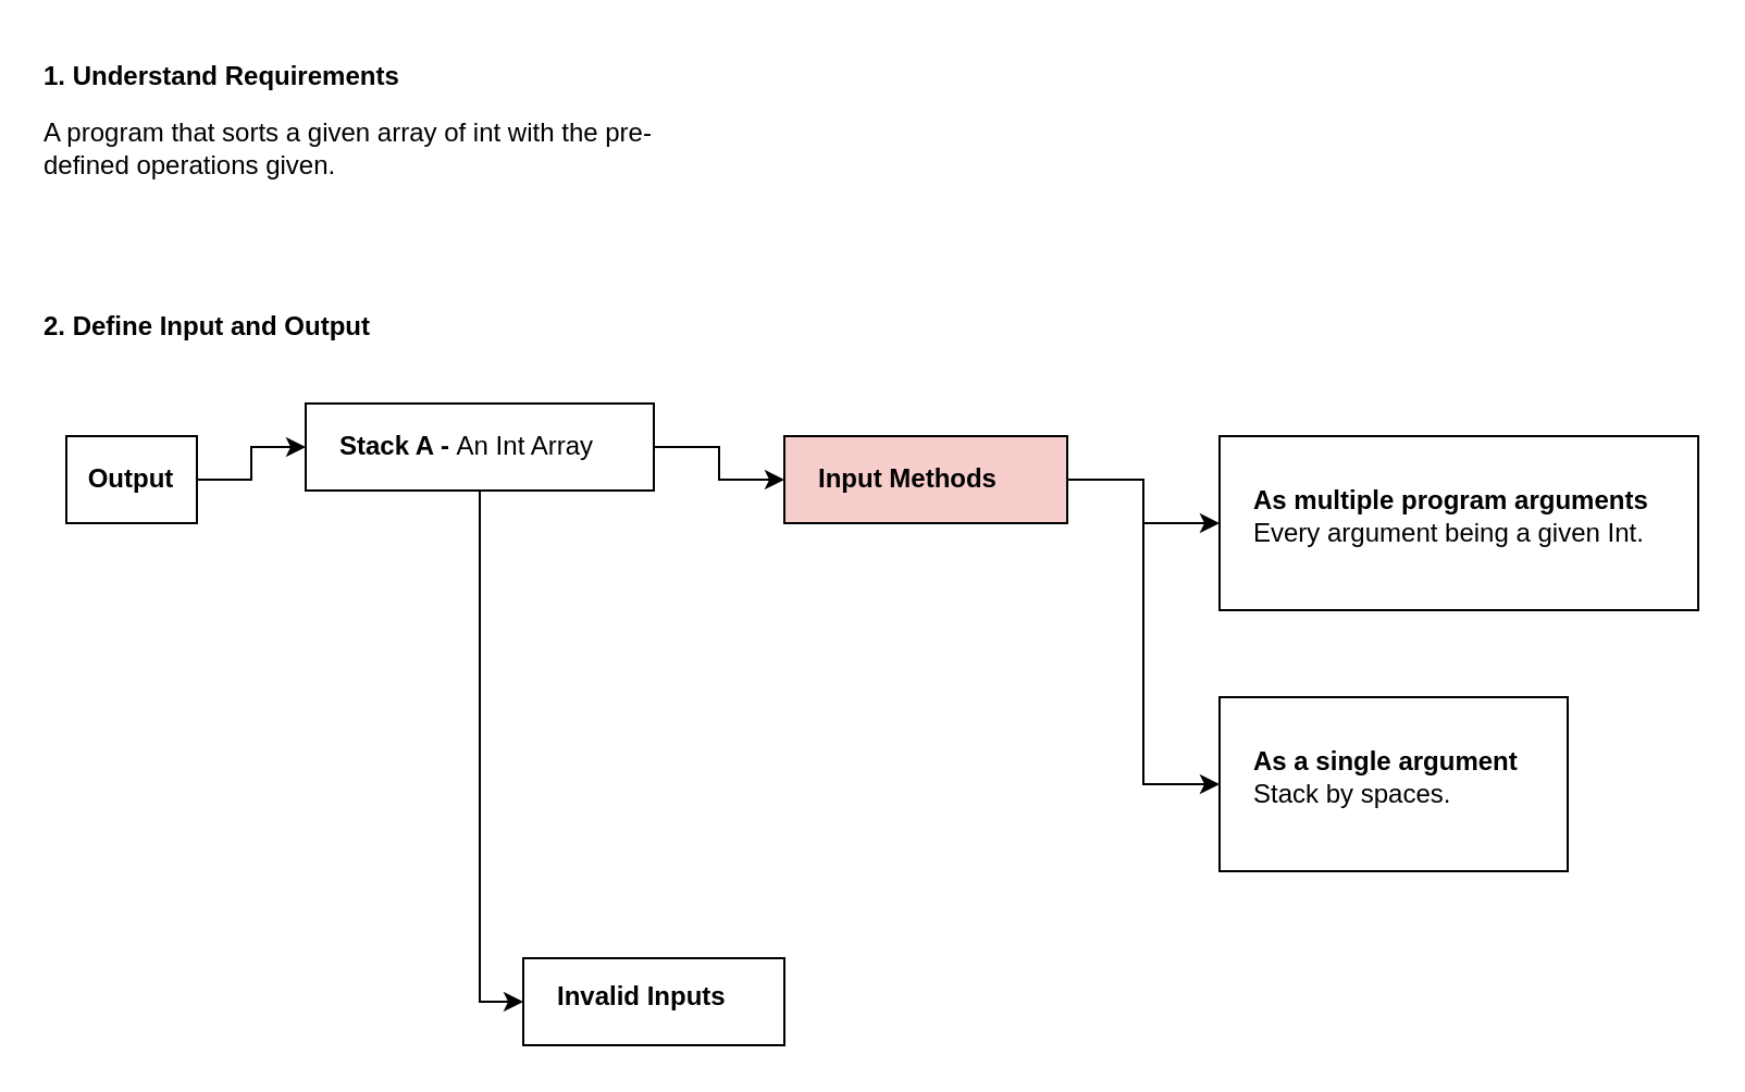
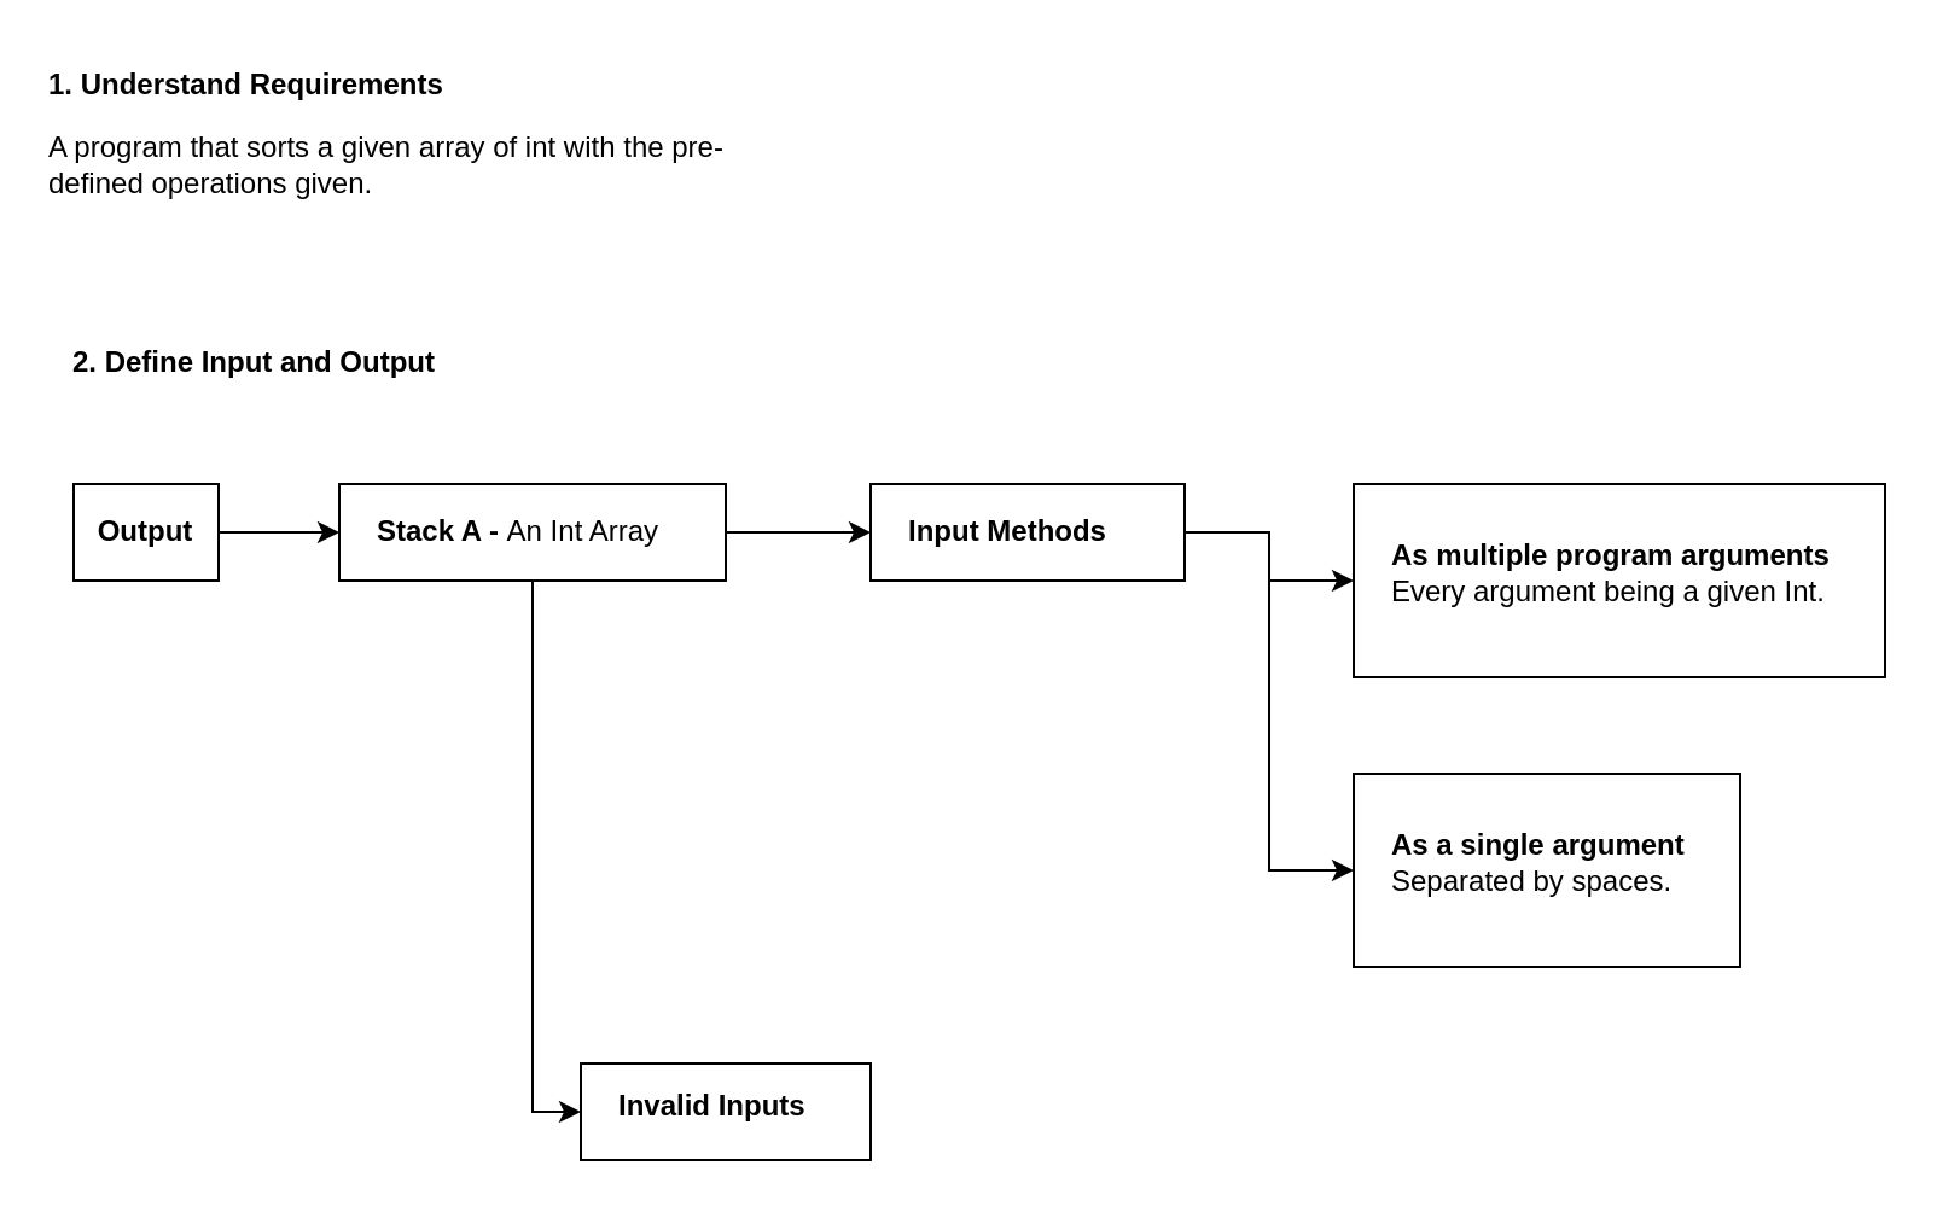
  <mxCell id="0" />
  <mxCell id="1" parent="0" />
  <mxCell id="2" style="edgeStyle=orthogonalEdgeStyle;rounded=0;orthogonalLoop=1;jettySize=auto;html=1;" edge="1" parent="1" source="4" target="12"><mxGeometry relative="1" as="geometry" /></mxCell>
  <mxCell id="3" style="edgeStyle=orthogonalEdgeStyle;rounded=0;orthogonalLoop=1;jettySize=auto;html=1;entryX=0;entryY=0.5;entryDx=0;entryDy=0;" edge="1" parent="1" source="4" target="15"><mxGeometry relative="1" as="geometry" /></mxCell>
- <mxCell id="4" value="&lt;p style=&quot;font-size: 12px;&quot;&gt;&lt;b style=&quot;font-size: 12px;&quot;&gt;Stack A - &lt;/b&gt;An Int Array&lt;/p&gt;" style="rounded=0;whiteSpace=wrap;html=1;align=left;spacing=16;fontSize=12;" vertex="1" parent="1"><mxGeometry x="140" y="185" width="160" height="40" as="geometry" /></mxCell>
+ <mxCell id="4" value="&lt;p style=&quot;font-size: 12px;&quot;&gt;&lt;b style=&quot;font-size: 12px;&quot;&gt;Stack A - &lt;/b&gt;An Int Array&lt;/p&gt;" style="rounded=0;whiteSpace=wrap;html=1;align=left;spacing=16;fontSize=12;" vertex="1" parent="1"><mxGeometry x="140" y="200" width="160" height="40" as="geometry" /></mxCell>
  <mxCell id="5" value="&lt;p style=&quot;font-size: 12px;&quot;&gt;&lt;font style=&quot;font-size: 12px;&quot;&gt;&lt;b style=&quot;font-size: 12px;&quot;&gt;1. Understand Requirements&lt;/b&gt;&lt;/font&gt;&lt;/p&gt;&lt;div style=&quot;font-size: 12px;&quot; align=&quot;left&quot;&gt;&lt;p style=&quot;font-size: 12px;&quot;&gt;&lt;font style=&quot;font-size: 12px;&quot;&gt;A program that sorts a given array of int with the pre-defined operations given.&lt;br style=&quot;font-size: 12px;&quot;&gt;&lt;/font&gt;&lt;/p&gt;&lt;/div&gt;" style="text;html=1;align=left;verticalAlign=middle;whiteSpace=wrap;rounded=0;spacing=0;fontSize=12;" vertex="1" parent="1"><mxGeometry x="20" y="20" width="290" height="70" as="geometry" /></mxCell>
- <mxCell id="6" value="&lt;div style=&quot;font-size: 12px;&quot;&gt;&lt;font style=&quot;font-size: 12px;&quot;&gt;&lt;b style=&quot;font-size: 12px;&quot;&gt;2. Define Input and Output&lt;br style=&quot;font-size: 12px;&quot;&gt;&lt;/b&gt;&lt;/font&gt;&lt;/div&gt;" style="text;html=1;align=left;verticalAlign=middle;whiteSpace=wrap;rounded=0;spacing=0;fontSize=12;" vertex="1" parent="1"><mxGeometry x="20" y="140" width="230" height="20" as="geometry" /></mxCell>
+ <mxCell id="6" value="&lt;div style=&quot;font-size: 12px;&quot;&gt;&lt;font style=&quot;font-size: 12px;&quot;&gt;&lt;b style=&quot;font-size: 12px;&quot;&gt;2. Define Input and Output&lt;br style=&quot;font-size: 12px;&quot;&gt;&lt;/b&gt;&lt;/font&gt;&lt;/div&gt;" style="text;html=1;align=left;verticalAlign=middle;whiteSpace=wrap;rounded=0;spacing=0;fontSize=12;" vertex="1" parent="1"><mxGeometry x="30" y="140" width="230" height="20" as="geometry" /></mxCell>
  <mxCell id="7" style="edgeStyle=orthogonalEdgeStyle;rounded=0;orthogonalLoop=1;jettySize=auto;html=1;exitX=0.5;exitY=1;exitDx=0;exitDy=0;fontSize=12;" edge="1" parent="1"><mxGeometry relative="1" as="geometry"><mxPoint x="55" y="217.5" as="sourcePoint" /><mxPoint x="55" y="217.5" as="targetPoint" /></mxGeometry></mxCell>
  <mxCell id="8" style="edgeStyle=orthogonalEdgeStyle;rounded=0;orthogonalLoop=1;jettySize=auto;html=1;exitX=1;exitY=0.5;exitDx=0;exitDy=0;entryX=0;entryY=0.5;entryDx=0;entryDy=0;" edge="1" parent="1" source="9" target="4"><mxGeometry relative="1" as="geometry" /></mxCell>
  <mxCell id="9" value="&lt;p style=&quot;font-size: 12px;&quot;&gt;&lt;b style=&quot;font-size: 12px;&quot;&gt;Output&lt;br style=&quot;font-size: 12px;&quot;&gt;&lt;/b&gt;&lt;/p&gt;" style="rounded=0;whiteSpace=wrap;html=1;fontSize=12;" vertex="1" parent="1"><mxGeometry x="30" y="200" width="60" height="40" as="geometry" /></mxCell>
  <mxCell id="10" style="edgeStyle=orthogonalEdgeStyle;rounded=0;orthogonalLoop=1;jettySize=auto;html=1;entryX=0;entryY=0.5;entryDx=0;entryDy=0;fontSize=12;exitX=1;exitY=0.5;exitDx=0;exitDy=0;" edge="1" parent="1" source="12" target="13"><mxGeometry relative="1" as="geometry"><mxPoint x="390" y="207.5" as="sourcePoint" /></mxGeometry></mxCell>
  <mxCell id="11" style="edgeStyle=orthogonalEdgeStyle;rounded=0;orthogonalLoop=1;jettySize=auto;html=1;exitX=1;exitY=0.5;exitDx=0;exitDy=0;entryX=0;entryY=0.5;entryDx=0;entryDy=0;fontSize=12;" edge="1" parent="1" source="12" target="14"><mxGeometry relative="1" as="geometry"><mxPoint x="390" y="207.5" as="sourcePoint" /></mxGeometry></mxCell>
- <mxCell id="12" value="&lt;p style=&quot;font-size: 12px;&quot;&gt;&lt;b style=&quot;font-size: 12px;&quot;&gt;Input Methods&lt;/b&gt;&lt;br style=&quot;font-size: 12px;&quot;&gt;&lt;/p&gt;" style="rounded=0;whiteSpace=wrap;html=1;align=left;spacing=16;fontSize=12;fillColor=#f8cecc;" vertex="1" parent="1"><mxGeometry x="360" y="200" width="130" height="40" as="geometry" /></mxCell>
+ <mxCell id="12" value="&lt;p style=&quot;font-size: 12px;&quot;&gt;&lt;b style=&quot;font-size: 12px;&quot;&gt;Input Methods&lt;/b&gt;&lt;br style=&quot;font-size: 12px;&quot;&gt;&lt;/p&gt;" style="rounded=0;whiteSpace=wrap;html=1;align=left;spacing=16;fontSize=12;" vertex="1" parent="1"><mxGeometry x="360" y="200" width="130" height="40" as="geometry" /></mxCell>
  <mxCell id="13" value="&lt;div style=&quot;font-size: 12px;&quot;&gt;&lt;b style=&quot;font-size: 12px;&quot;&gt;&lt;font style=&quot;font-size: 12px;&quot;&gt;As multiple program arguments&lt;/font&gt;&lt;br style=&quot;font-size: 12px;&quot;&gt;&lt;/b&gt;&lt;/div&gt;&lt;div style=&quot;font-size: 12px;&quot;&gt;Every argument being a given Int.&lt;br style=&quot;font-size: 12px;&quot;&gt;&lt;/div&gt;" style="rounded=0;whiteSpace=wrap;html=1;align=left;spacing=16;spacingTop=-6;fontSize=12;" vertex="1" parent="1"><mxGeometry x="560" y="200" width="220" height="80" as="geometry" /></mxCell>
- <mxCell id="14" value="&lt;div style=&quot;font-size: 12px;&quot;&gt;&lt;b style=&quot;font-size: 12px;&quot;&gt;&lt;font style=&quot;font-size: 12px;&quot;&gt;As a single argument&lt;/font&gt;&lt;br style=&quot;font-size: 12px;&quot;&gt;&lt;/b&gt;&lt;/div&gt;&lt;div style=&quot;font-size: 12px;&quot;&gt;Stack by spaces.&lt;br style=&quot;font-size: 12px;&quot;&gt;&lt;/div&gt;" style="rounded=0;whiteSpace=wrap;html=1;align=left;spacing=16;spacingTop=-6;fontSize=12;" vertex="1" parent="1"><mxGeometry x="560" y="320" width="160" height="80" as="geometry" /></mxCell>
+ <mxCell id="14" value="&lt;div style=&quot;font-size: 12px;&quot;&gt;&lt;b style=&quot;font-size: 12px;&quot;&gt;&lt;font style=&quot;font-size: 12px;&quot;&gt;As a single argument&lt;/font&gt;&lt;br style=&quot;font-size: 12px;&quot;&gt;&lt;/b&gt;&lt;/div&gt;&lt;div style=&quot;font-size: 12px;&quot;&gt;Separated by spaces.&lt;br style=&quot;font-size: 12px;&quot;&gt;&lt;/div&gt;" style="rounded=0;whiteSpace=wrap;html=1;align=left;spacing=16;spacingTop=-6;fontSize=12;" vertex="1" parent="1"><mxGeometry x="560" y="320" width="160" height="80" as="geometry" /></mxCell>
  <mxCell id="15" value="&lt;b style=&quot;font-size: 12px;&quot;&gt;&lt;font style=&quot;font-size: 12px;&quot;&gt;Invalid Inputs&lt;/font&gt;&lt;/b&gt;" style="rounded=0;whiteSpace=wrap;html=1;align=left;spacing=16;spacingTop=-5;fontSize=12;" vertex="1" parent="1"><mxGeometry x="240" y="440" width="120" height="40" as="geometry" /></mxCell>
